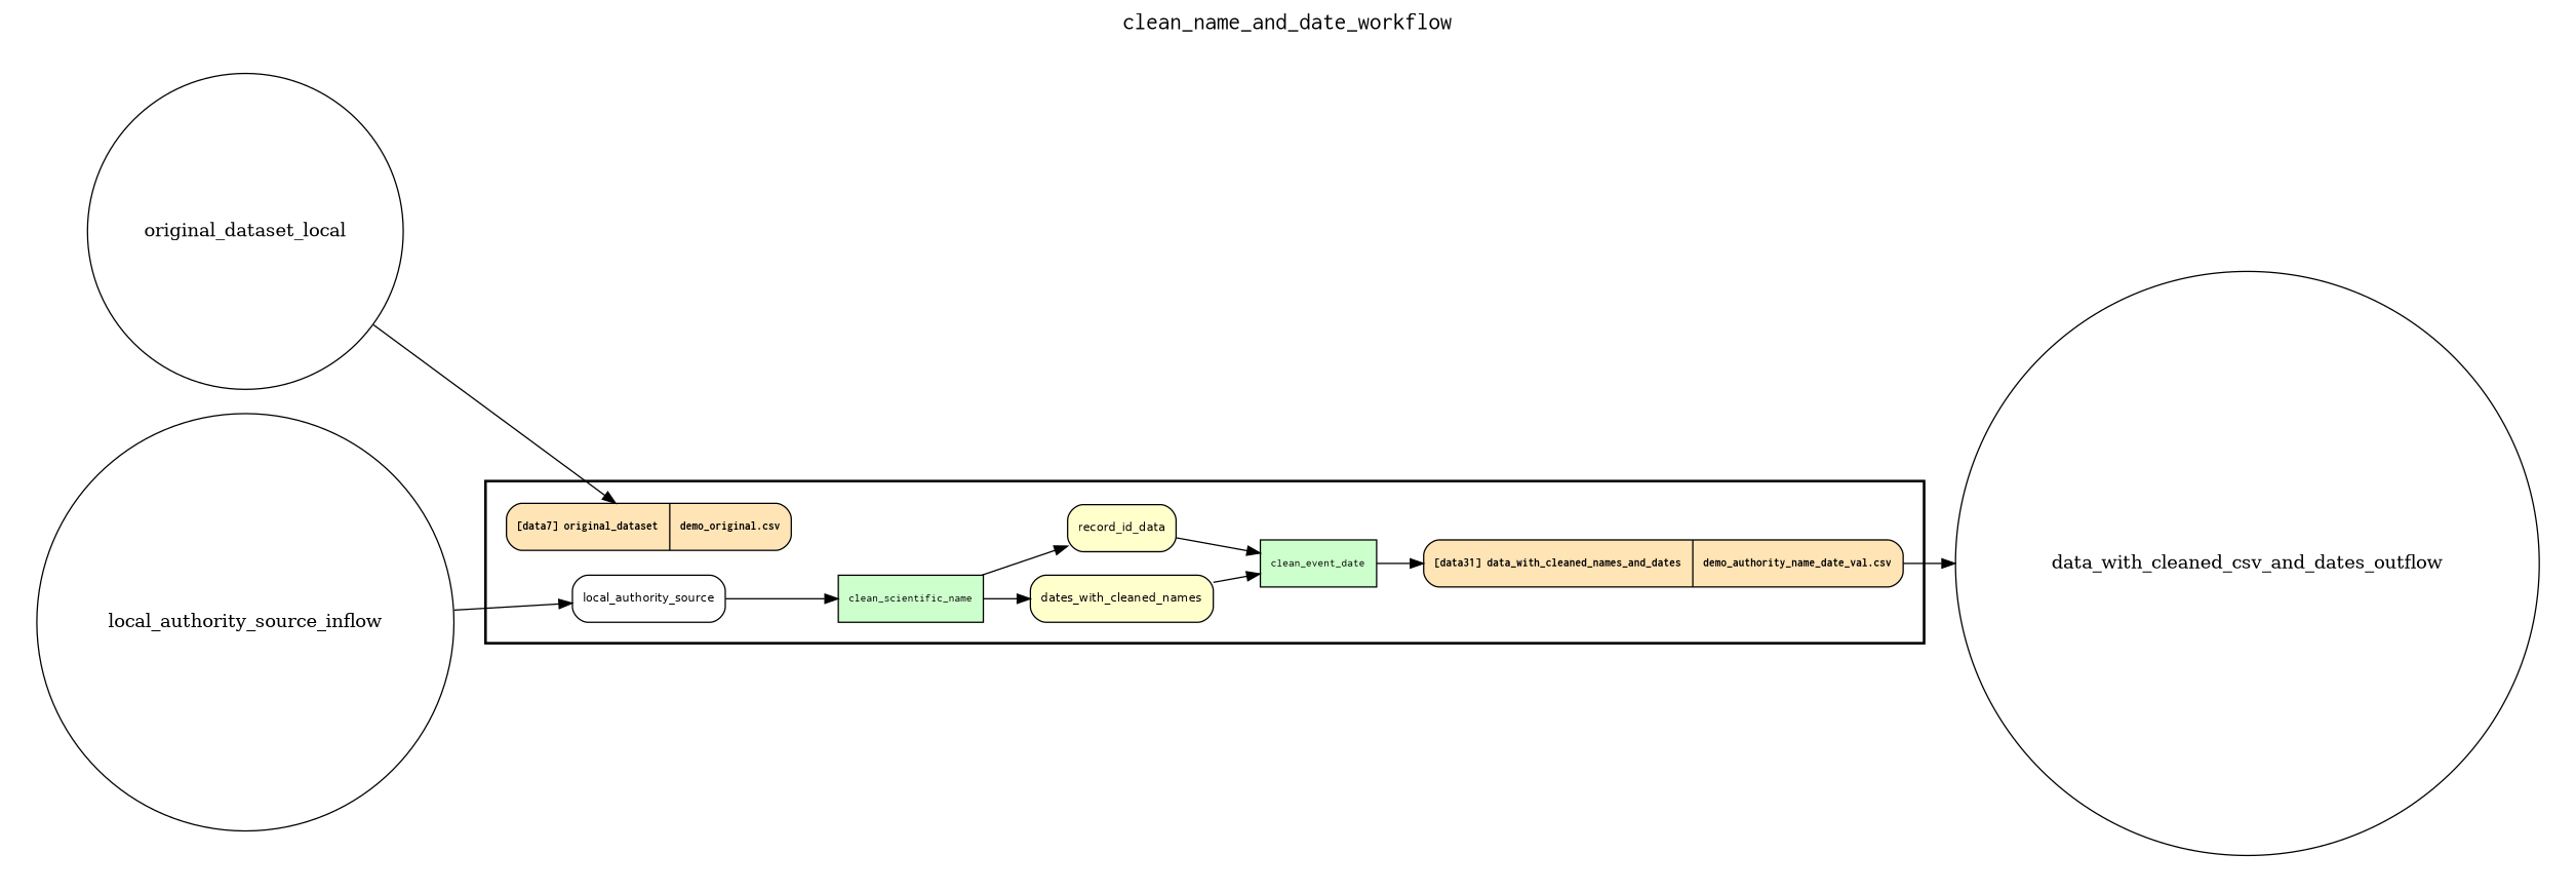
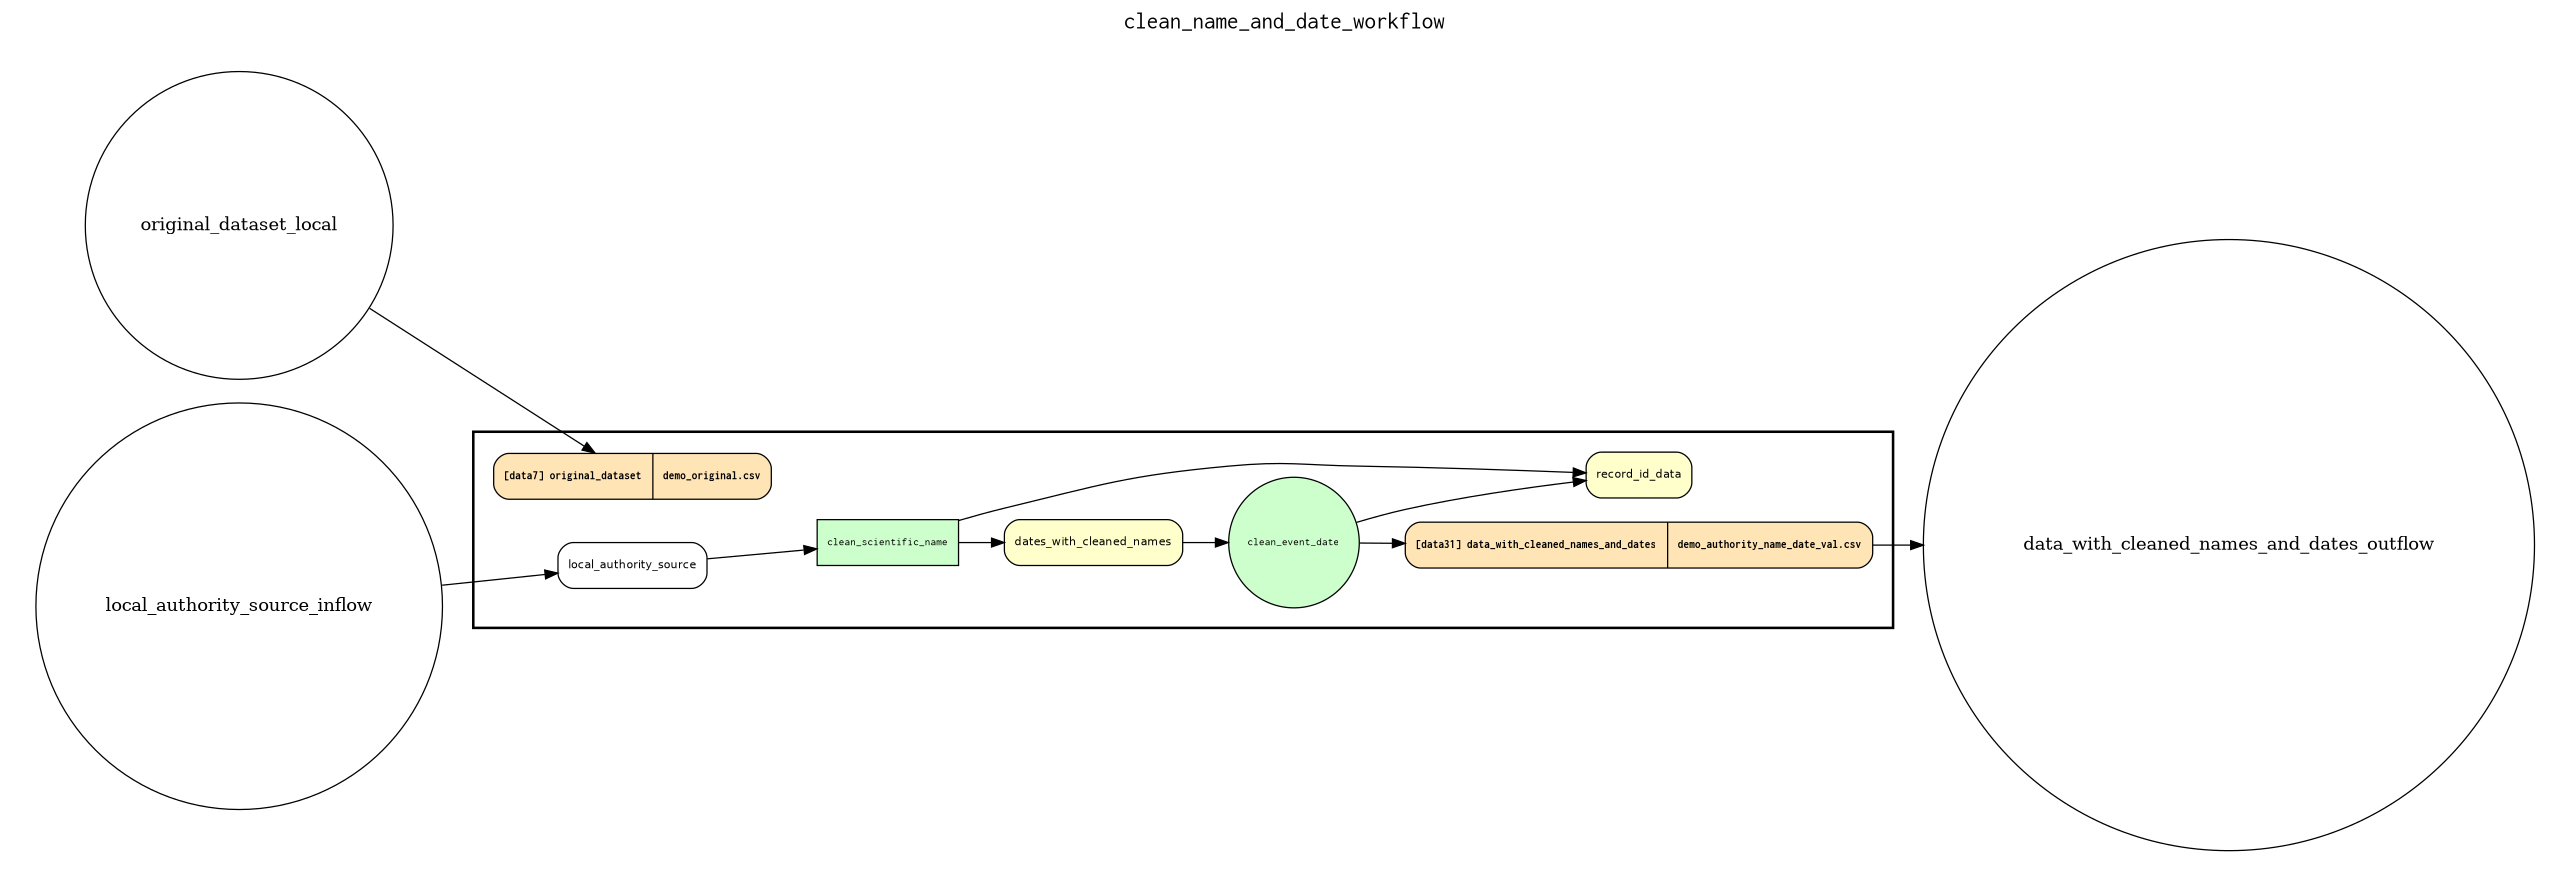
  digraph {
    fontname=Courier
    fontsize=18
    label=clean_name_and_date_workflow
    labelloc=t
    rankdir=LR
    node [fillcolor="#FFFFFF" fontsize=9 peripheries=1 shape=box style="rounded,filled"]
    clean_scientific_name [fillcolor="#CCFFCC" fontname=Courier style=filled]
-   clean_event_date [fillcolor="#CCFFCC" fontname=Courier style=filled]
+   clean_event_date [fillcolor="#CCFFCC" fontname=Courier shape=circle style=filled]
    n3 [fillcolor="#FFFFCC" fontname=Helvetica label=dates_with_cleaned_names]
    record_id_data [fillcolor="#FFFFCC" fontname=Helvetica]
    n5 [fillcolor="#FFE4B5" fontname="Courier-Bold" label="{<f0> [data7] original_dataset |<f1>demo_original.csv\l}" rankdir=LR shape=record]
    n6 [fillcolor="#FFE4B5" fontname="Courier-Bold" label="{<f0> [data31] data_with_cleaned_names_and_dates |<f1>demo_authority_name_date_val.csv\l}" rankdir=LR shape=record]
    local_authority_source [fontname=Helvetica]
    n8 [label=original_dataset_local shape=circle width=0.2 fontsize="" style=""]
    local_authority_source_inflow [shape=circle width=0.2 fontsize="" style=""]
-   data_with_cleaned_names_and_dates_outflow [shape=circle width=0.2 label=data_with_cleaned_csv_and_dates_outflow fontsize="" style=""]
+   data_with_cleaned_names_and_dates_outflow [shape=circle width=0.2 fontsize="" style=""]
    subgraph cluster_1 {
      color=black
      label=""
      penwidth=2
      subgraph cluster_2 {
        color=white
        label=""
        penwidth=2
        clean_scientific_name
        clean_event_date
        n3
        record_id_data
        n5
        n6
        local_authority_source
      }
    }
    subgraph cluster_3 {
      color=white
      label=""
      penwidth=2
      subgraph cluster_4 {
        color=white
        label=""
        penwidth=2
        n8
        local_authority_source_inflow
      }
    }
    subgraph cluster_5 {
      color=white
      label=""
      penwidth=2
      subgraph cluster_6 {
        color=white
        label=""
        penwidth=2
        data_with_cleaned_names_and_dates_outflow
      }
    }
    clean_scientific_name -> n3
    clean_scientific_name -> record_id_data
    clean_event_date -> n6
    n3 -> clean_event_date
-   record_id_data -> clean_event_date
+   clean_event_date -> record_id_data
    n6 -> data_with_cleaned_names_and_dates_outflow
    local_authority_source -> clean_scientific_name
    n8 -> n5
    local_authority_source_inflow -> local_authority_source
  }
